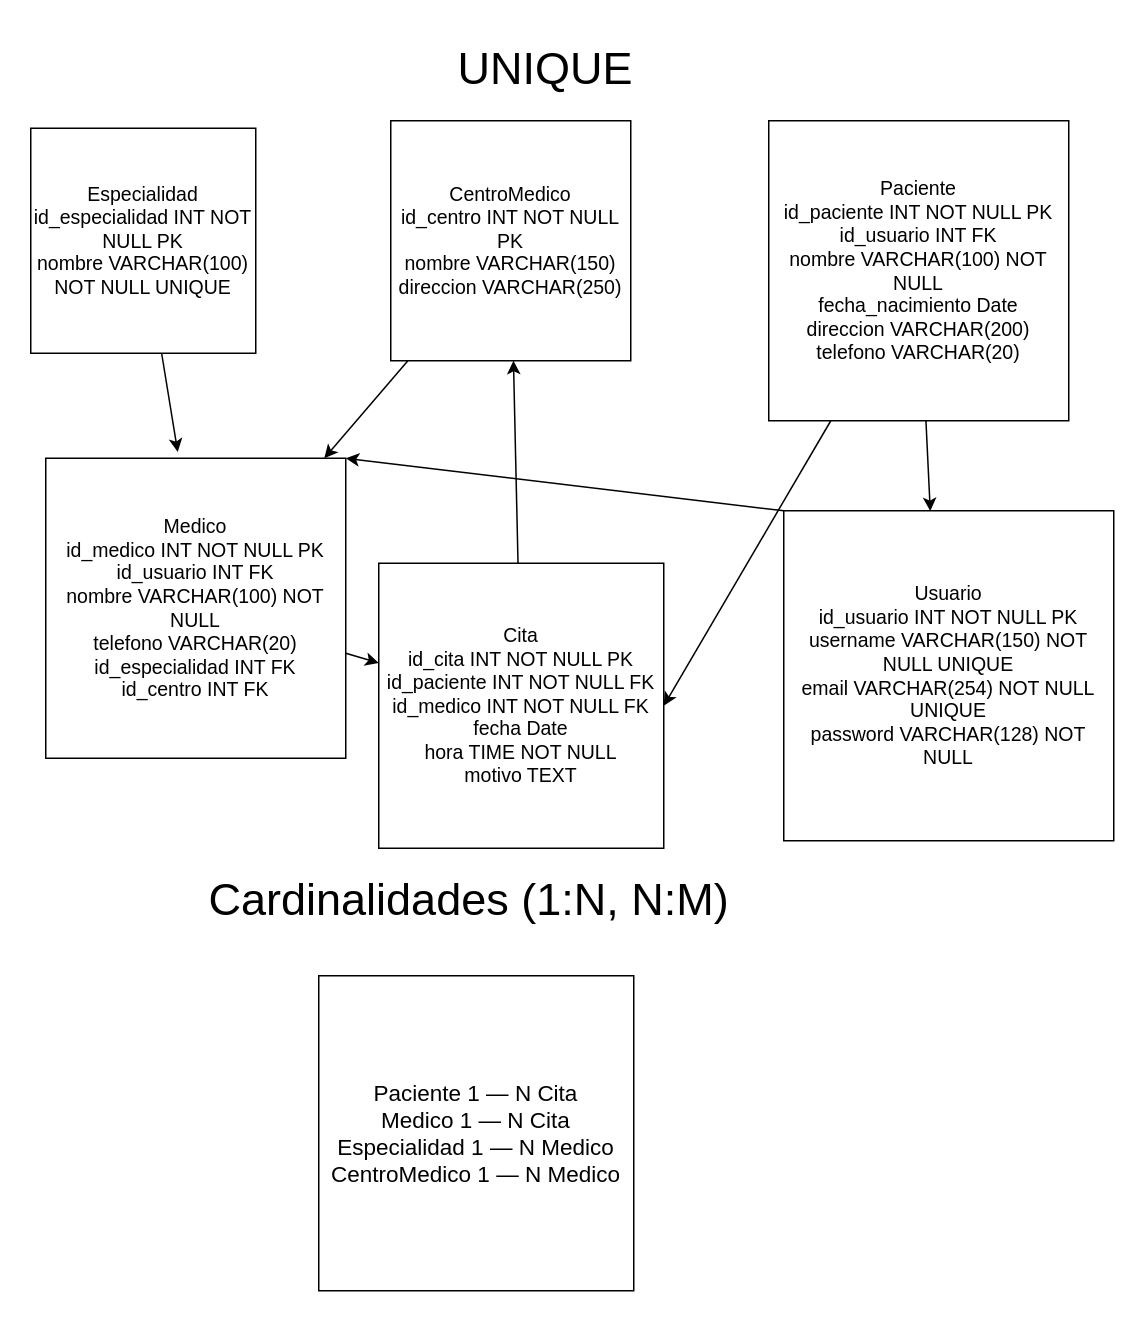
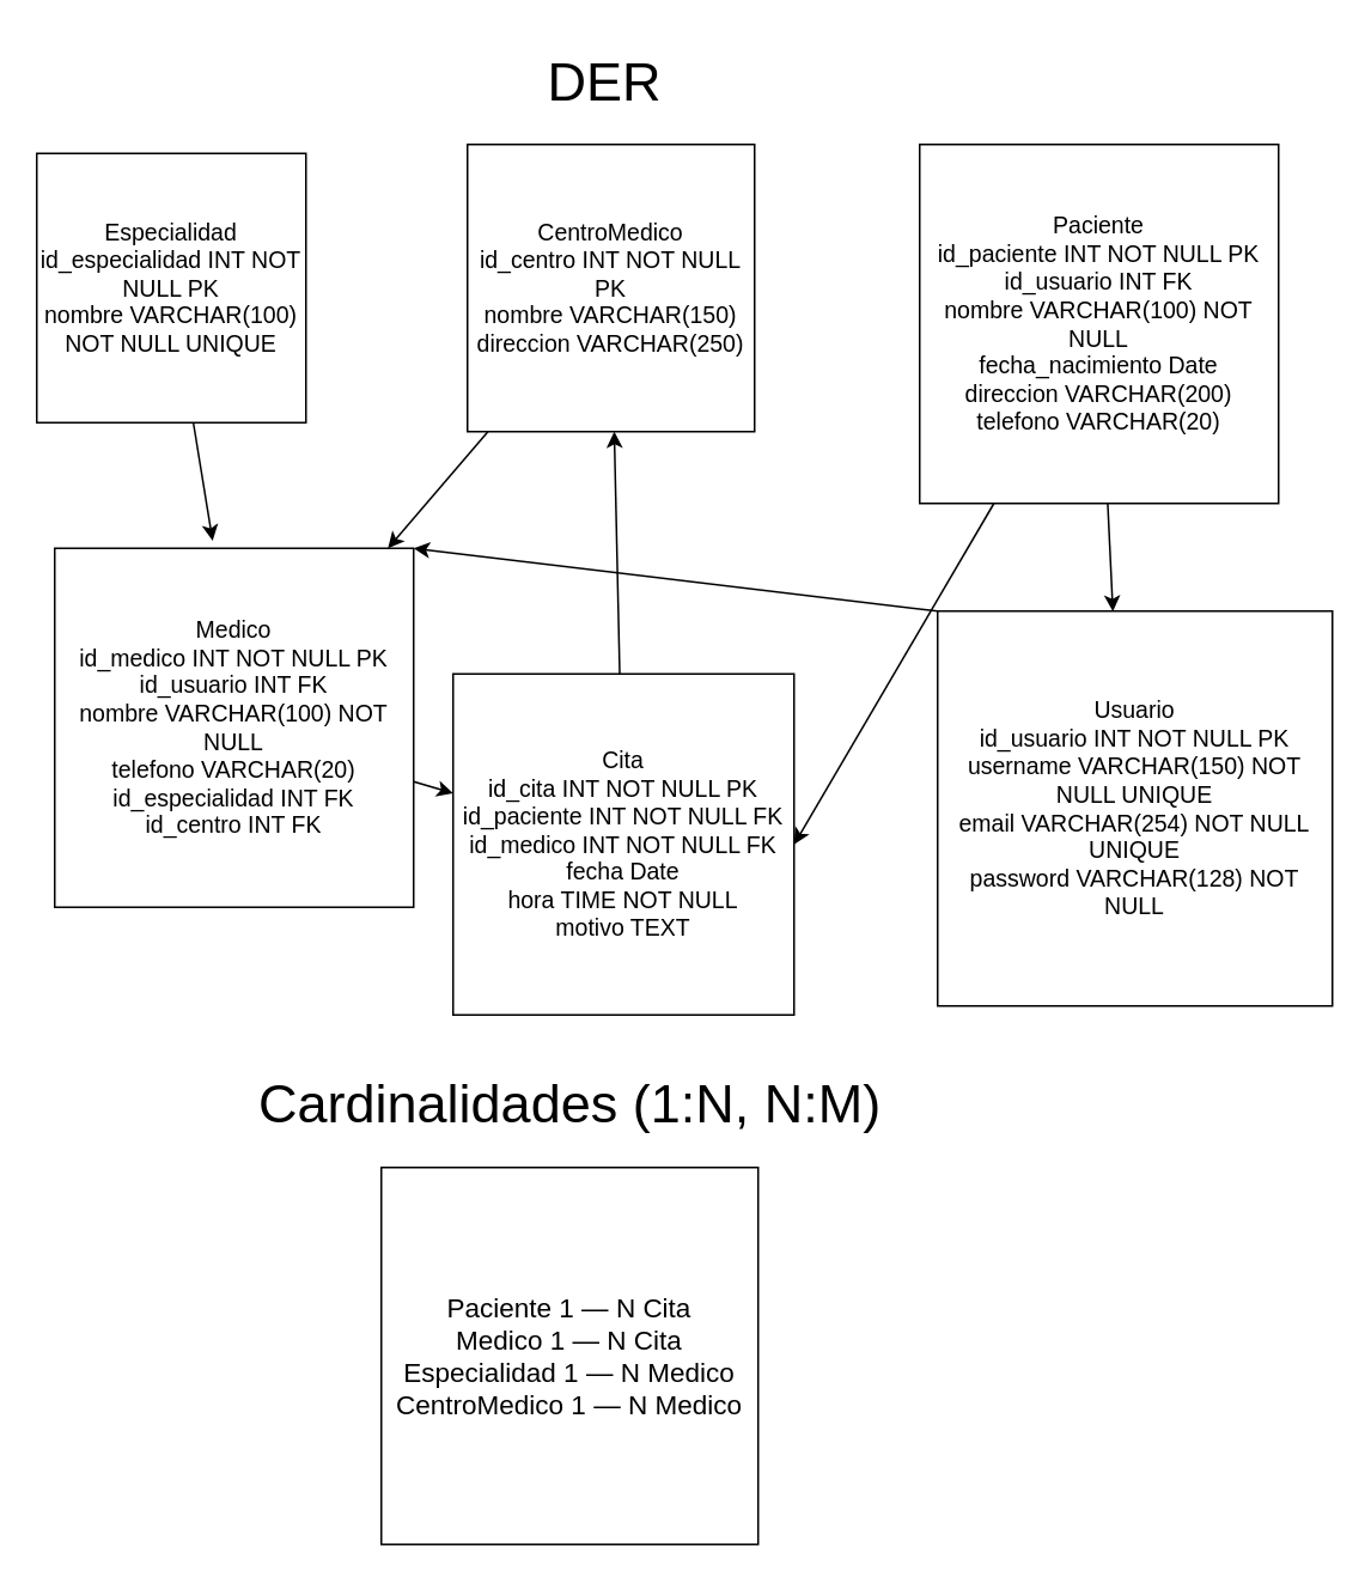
  <mxCell id="0" />
  <mxCell id="1" parent="0" />
  <mxCell id="2" value="&lt;div&gt;&lt;font color=&quot;#000000&quot;&gt;Especialidad&lt;/font&gt;&lt;/div&gt;&lt;div&gt;&lt;font color=&quot;#000000&quot;&gt;id_especialidad INT NOT NULL PK&lt;/font&gt;&lt;/div&gt;&lt;div&gt;&lt;font color=&quot;#000000&quot;&gt;nombre VARCHAR(100) NOT NULL UNIQUE&lt;/font&gt;&lt;/div&gt;" style="whiteSpace=wrap;html=1;aspect=fixed;fontSize=13;" vertex="1" parent="1"><mxGeometry x="20" y="85" width="150" height="150" as="geometry" /></mxCell>
  <mxCell id="3" style="edgeStyle=none;html=1;fontSize=13;" edge="1" parent="1" source="4" target="8"><mxGeometry relative="1" as="geometry" /></mxCell>
  <mxCell id="4" value="&lt;div&gt;&lt;font color=&quot;#000000&quot;&gt;CentroMedico&lt;/font&gt;&lt;/div&gt;&lt;div&gt;&lt;font color=&quot;#000000&quot;&gt;id_centro INT NOT NULL PK&lt;/font&gt;&lt;/div&gt;&lt;div&gt;&lt;font color=&quot;#000000&quot;&gt;nombre VARCHAR(150)&lt;/font&gt;&lt;/div&gt;&lt;div&gt;&lt;font color=&quot;#000000&quot;&gt;direccion VARCHAR(250)&lt;/font&gt;&lt;/div&gt;" style="whiteSpace=wrap;html=1;aspect=fixed;fontSize=13;" vertex="1" parent="1"><mxGeometry x="260" y="80" width="160" height="160" as="geometry" /></mxCell>
  <mxCell id="5" style="edgeStyle=none;html=1;entryX=1;entryY=0.5;entryDx=0;entryDy=0;fontSize=13;" edge="1" parent="1" source="6" target="10"><mxGeometry relative="1" as="geometry" /></mxCell>
  <mxCell id="6" value="&lt;div&gt;Paciente&lt;/div&gt;&lt;div&gt;id_paciente INT NOT NULL PK&lt;/div&gt;&lt;div&gt;id_usuario INT FK&lt;/div&gt;&lt;div&gt;nombre VARCHAR(100) NOT NULL&lt;/div&gt;&lt;div&gt;fecha_nacimiento Date&lt;/div&gt;&lt;div&gt;direccion VARCHAR(200)&lt;/div&gt;&lt;div&gt;telefono VARCHAR(20)&lt;/div&gt;" style="whiteSpace=wrap;html=1;aspect=fixed;fontSize=13;" vertex="1" parent="1"><mxGeometry x="512" y="80" width="200" height="200" as="geometry" /></mxCell>
  <mxCell id="7" style="edgeStyle=none;html=1;fontSize=13;" edge="1" parent="1" source="8" target="10"><mxGeometry relative="1" as="geometry" /></mxCell>
  <mxCell id="8" value="&lt;div&gt;&lt;font color=&quot;#000000&quot;&gt;Medico&lt;/font&gt;&lt;/div&gt;&lt;div&gt;&lt;font color=&quot;#000000&quot;&gt;id_medico INT NOT NULL PK&lt;/font&gt;&lt;/div&gt;&lt;div&gt;&lt;font color=&quot;#000000&quot;&gt;id_usuario INT FK&lt;/font&gt;&lt;/div&gt;&lt;div&gt;&lt;font color=&quot;#000000&quot;&gt;nombre VARCHAR(100) NOT NULL&lt;/font&gt;&lt;/div&gt;&lt;div&gt;&lt;font color=&quot;#000000&quot;&gt;telefono VARCHAR(20)&lt;/font&gt;&lt;/div&gt;&lt;div&gt;&lt;font color=&quot;#000000&quot;&gt;id_especialidad INT FK&lt;/font&gt;&lt;/div&gt;&lt;div&gt;&lt;font color=&quot;#000000&quot;&gt;id_centro INT FK&lt;/font&gt;&lt;/div&gt;" style="whiteSpace=wrap;html=1;aspect=fixed;fontSize=13;" vertex="1" parent="1"><mxGeometry x="30" y="305" width="200" height="200" as="geometry" /></mxCell>
  <mxCell id="9" style="edgeStyle=none;html=1;fontSize=13;" edge="1" parent="1" source="10" target="4"><mxGeometry relative="1" as="geometry" /></mxCell>
  <mxCell id="10" value="&lt;div&gt;&lt;font color=&quot;#000000&quot;&gt;Cita&lt;/font&gt;&lt;/div&gt;&lt;div&gt;&lt;font color=&quot;#000000&quot;&gt;id_cita INT NOT NULL PK&lt;/font&gt;&lt;/div&gt;&lt;div&gt;&lt;font color=&quot;#000000&quot;&gt;id_paciente INT NOT NULL FK&lt;/font&gt;&lt;/div&gt;&lt;div&gt;&lt;font color=&quot;#000000&quot;&gt;id_medico INT NOT NULL FK&lt;/font&gt;&lt;/div&gt;&lt;div&gt;&lt;font color=&quot;#000000&quot;&gt;fecha Date&lt;/font&gt;&lt;/div&gt;&lt;div&gt;&lt;font color=&quot;#000000&quot;&gt;hora TIME NOT NULL&lt;/font&gt;&lt;/div&gt;&lt;div&gt;&lt;font color=&quot;#000000&quot;&gt;motivo TEXT&lt;/font&gt;&lt;/div&gt;" style="whiteSpace=wrap;html=1;aspect=fixed;fontSize=13;" vertex="1" parent="1"><mxGeometry x="252" y="375" width="190" height="190" as="geometry" /></mxCell>
- <mxCell id="11" value="UNIQUE" style="text;whiteSpace=wrap;spacing=3;shadow=1;fontSize=30;" vertex="1" parent="1"><mxGeometry x="302" y="20" width="200" height="80" as="geometry" /></mxCell>
+ <mxCell id="11" value="DER" style="text;whiteSpace=wrap;spacing=3;shadow=1;fontSize=30;" vertex="1" parent="1"><mxGeometry x="302" y="20" width="200" height="80" as="geometry" /></mxCell>
  <mxCell id="12" style="edgeStyle=none;html=1;entryX=0.44;entryY=-0.021;entryDx=0;entryDy=0;entryPerimeter=0;fontSize=13;" edge="1" parent="1" source="2" target="8"><mxGeometry relative="1" as="geometry" /></mxCell>
  <mxCell id="13" value="&lt;div&gt;&lt;font color=&quot;#000000&quot;&gt;Paciente 1 — N Cita&lt;/font&gt;&lt;/div&gt;&lt;div&gt;&lt;font color=&quot;#000000&quot;&gt;Medico 1 — N Cita&lt;/font&gt;&lt;/div&gt;&lt;div&gt;&lt;font color=&quot;#000000&quot;&gt;Especialidad 1 — N Medico&lt;/font&gt;&lt;/div&gt;&lt;div&gt;&lt;font color=&quot;#000000&quot;&gt;CentroMedico 1 — N Medico&lt;/font&gt;&lt;/div&gt;" style="whiteSpace=wrap;html=1;aspect=fixed;fontSize=15;" vertex="1" parent="1"><mxGeometry x="212" y="650" width="210" height="210" as="geometry" /></mxCell>
- <mxCell id="14" value="Cardinalidades (1:N, N:M)" style="text;whiteSpace=wrap;html=1;fontSize=30;" vertex="1" parent="1"><mxGeometry x="136.5" y="575" width="397" height="40" as="geometry" /></mxCell>
+ <mxCell id="14" value="Cardinalidades (1:N, N:M)" style="text;whiteSpace=wrap;html=1;fontSize=30;" vertex="1" parent="1"><mxGeometry x="141.5" y="590" width="397" height="40" as="geometry" /></mxCell>
  <mxCell id="15" style="edgeStyle=none;html=1;entryX=1;entryY=0;entryDx=0;entryDy=0;exitX=0;exitY=0;exitDx=0;exitDy=0;" edge="1" parent="1" source="16" target="8"><mxGeometry relative="1" as="geometry" /></mxCell>
  <mxCell id="16" value="&lt;div&gt;&lt;font color=&quot;#000000&quot;&gt;Usuario&lt;/font&gt;&lt;/div&gt;&lt;div&gt;&lt;font color=&quot;#000000&quot;&gt;id_usuario INT NOT NULL PK&lt;/font&gt;&lt;/div&gt;&lt;div&gt;&lt;font color=&quot;#000000&quot;&gt;username VARCHAR(150) NOT NULL UNIQUE&lt;/font&gt;&lt;/div&gt;&lt;div&gt;&lt;font color=&quot;#000000&quot;&gt;email VARCHAR(254) NOT NULL UNIQUE&lt;/font&gt;&lt;/div&gt;&lt;div&gt;&lt;font color=&quot;#000000&quot;&gt;password VARCHAR(128) NOT NULL&lt;/font&gt;&lt;/div&gt;" style="whiteSpace=wrap;html=1;aspect=fixed;fontSize=13;" vertex="1" parent="1"><mxGeometry x="522" y="340" width="220" height="220" as="geometry" /></mxCell>
  <mxCell id="17" style="edgeStyle=none;html=1;entryX=0.444;entryY=0.001;entryDx=0;entryDy=0;entryPerimeter=0;fontSize=13;" edge="1" parent="1" source="6" target="16"><mxGeometry relative="1" as="geometry" /></mxCell>
